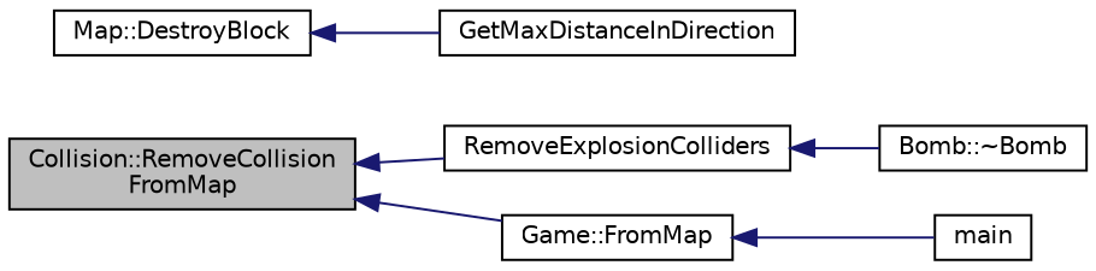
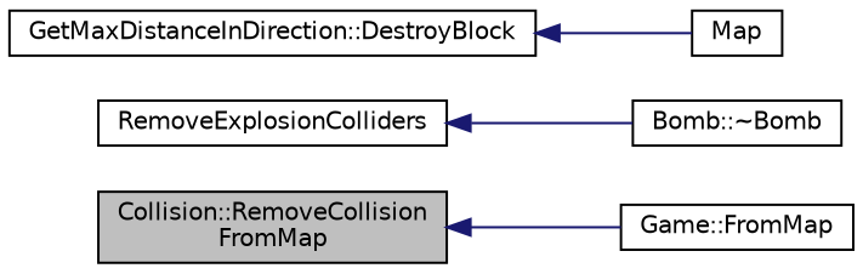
  digraph {
    rankdir=LR
    node [color=black fillcolor=white fontname=Helvetica fontsize=10 shape=record style=filled]
    edge [color=midnightblue dir=back fontname=Helvetica fontsize=10 labelfontname=Helvetica labelfontsize=10 style=solid]
    n1 [fillcolor=grey75 fontcolor=black height=0.2 label="Collision::RemoveCollision\lFromMap" width=0.4]
    n2 [height=0.2 label=RemoveExplosionColliders width=0.4]
    n3 [height=0.2 label="Game::FromMap" width=0.4]
    n4 [height=0.2 label="Bomb::~Bomb" width=0.4]
-   n5 [height=0.2 label=main width=0.4]
-   n6 [height=0.2 label="Map::DestroyBlock" width=0.4]
-   n7 [height=0.2 label=GetMaxDistanceInDirection width=0.4]
-   n1 -> n2
+   n6 [height=0.2 label="GetMaxDistanceInDirection::DestroyBlock" width=0.4]
+   n7 [height=0.2 label=Map width=0.4]
    n1 -> n3
    n2 -> n4
-   n3 -> n5
    n6 -> n7
  }
